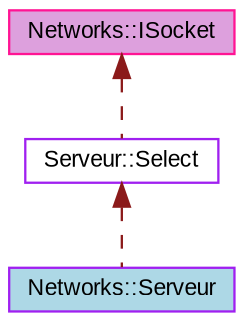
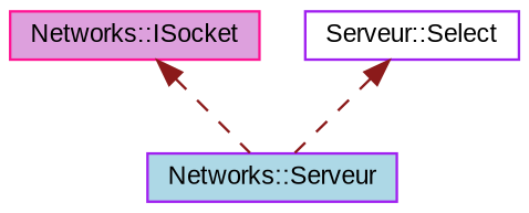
  digraph {
    fontname="Liberation Sans"
    node [color=purple fontname="Liberation Sans" fontsize=10 shape=record style=filled]
    edge [color=firebrick4 dir=back fontname="Liberation Sans" fontsize=10 labelfontname=Helvetica labelfontsize=10 style=dashed]
    n1 [fillcolor=lightblue fontcolor=black height=0.2 label="Networks::Serveur" width=0.4]
    n2 [color=deeppink fillcolor=plum height=0.2 label="Networks::ISocket" width=0.4]
    n3 [fillcolor=white height=0.2 label="Serveur::Select" width=0.4]
-   n2 -> n3
+   n2 -> n1
    n3 -> n1
  }
